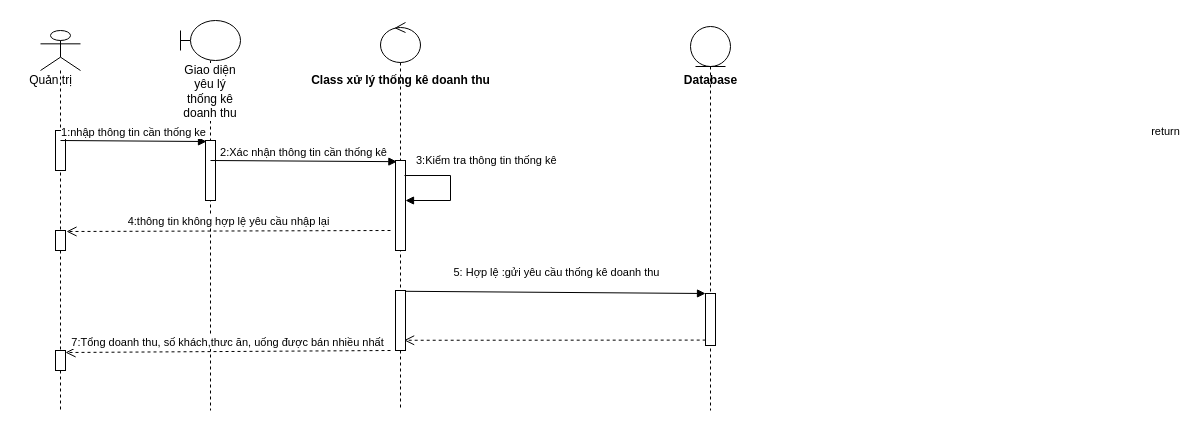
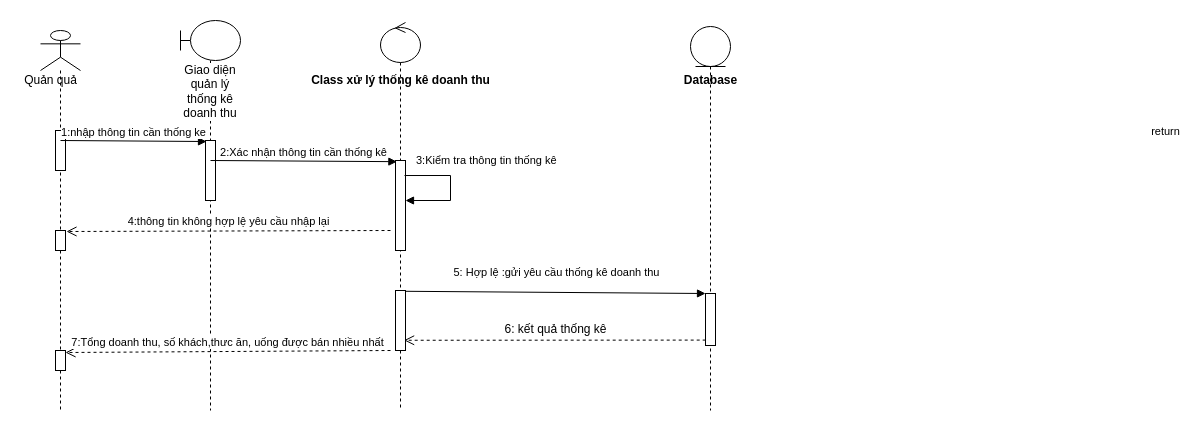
  <mxCell id="0" />
  <mxCell id="1" parent="0" />
  <mxCell id="2" value="" style="shape=umlLifeline;participant=umlActor;perimeter=lifelinePerimeter;whiteSpace=wrap;html=1;container=1;collapsible=0;recursiveResize=0;verticalAlign=top;spacingTop=36;labelBackgroundColor=#ffffff;outlineConnect=0;" parent="1" vertex="1"><mxGeometry x="40" y="30" width="40" height="380" as="geometry" /></mxCell>
- <mxCell id="3" value="Quản trị" style="text;html=1;align=center;verticalAlign=middle;resizable=0;points=[];;autosize=1;" parent="2" vertex="1"><mxGeometry x="-20" y="40" width="60" height="20" as="geometry" /></mxCell>
+ <mxCell id="3" value="Quản quả" style="text;html=1;align=center;verticalAlign=middle;resizable=0;points=[];;autosize=1;" parent="2" vertex="1"><mxGeometry x="-20" y="40" width="60" height="20" as="geometry" /></mxCell>
  <mxCell id="4" value="" style="html=1;points=[];perimeter=orthogonalPerimeter;" parent="2" vertex="1"><mxGeometry x="15" y="100" width="10" height="40" as="geometry" /></mxCell>
  <mxCell id="5" value="" style="html=1;points=[];perimeter=orthogonalPerimeter;" parent="2" vertex="1"><mxGeometry x="15" y="320" width="10" height="20" as="geometry" /></mxCell>
  <mxCell id="6" value="" style="html=1;points=[];perimeter=orthogonalPerimeter;" parent="2" vertex="1"><mxGeometry x="15" y="200" width="10" height="20" as="geometry" /></mxCell>
- <mxCell id="7" value="Giao diện yêu lý thống kê doanh thu" style="shape=umlLifeline;participant=umlBoundary;perimeter=lifelinePerimeter;whiteSpace=wrap;html=1;container=1;collapsible=0;recursiveResize=0;verticalAlign=top;spacingTop=36;labelBackgroundColor=#ffffff;outlineConnect=0;" parent="1" vertex="1"><mxGeometry x="180" y="20" width="60" height="390" as="geometry" /></mxCell>
+ <mxCell id="7" value="Giao diện quản lý thống kê doanh thu" style="shape=umlLifeline;participant=umlBoundary;perimeter=lifelinePerimeter;whiteSpace=wrap;html=1;container=1;collapsible=0;recursiveResize=0;verticalAlign=top;spacingTop=36;labelBackgroundColor=#ffffff;outlineConnect=0;" parent="1" vertex="1"><mxGeometry x="180" y="20" width="60" height="390" as="geometry" /></mxCell>
  <mxCell id="8" value="" style="html=1;points=[];perimeter=orthogonalPerimeter;" parent="7" vertex="1"><mxGeometry x="25" y="120" width="10" height="60" as="geometry" /></mxCell>
  <mxCell id="9" value="1:nhập thông tin cần thống ke" style="html=1;verticalAlign=bottom;endArrow=block;entryX=0.1;entryY=0.017;entryDx=0;entryDy=0;entryPerimeter=0;" parent="1" edge="1"><mxGeometry width="80" relative="1" as="geometry"><mxPoint x="60" y="140" as="sourcePoint" /><mxPoint x="206" y="141.02" as="targetPoint" /><Array as="points" /></mxGeometry></mxCell>
  <mxCell id="10" value="2:Xác nhận thông tin cần thống kê" style="html=1;verticalAlign=bottom;endArrow=block;entryX=0.14;entryY=0.013;entryDx=0;entryDy=0;entryPerimeter=0;" parent="1" edge="1" target="17"><mxGeometry width="80" relative="1" as="geometry"><mxPoint x="210" y="160" as="sourcePoint" /><mxPoint x="380" y="160" as="targetPoint" /></mxGeometry></mxCell>
  <mxCell id="11" value="4:thông tin không hợp lệ yêu cầu nhập lại" style="html=1;verticalAlign=bottom;endArrow=open;dashed=1;endSize=8;entryX=1.1;entryY=0.05;entryDx=0;entryDy=0;entryPerimeter=0;" parent="1" edge="1"><mxGeometry relative="1" as="geometry"><mxPoint x="390" y="230" as="sourcePoint" /><mxPoint x="66" y="231" as="targetPoint" /></mxGeometry></mxCell>
  <mxCell id="12" value="5: Hợp lệ :gửi yêu cầu thống kê doanh thu" style="html=1;verticalAlign=bottom;endArrow=block;exitX=0.78;exitY=0.013;exitDx=0;exitDy=0;exitPerimeter=0;" parent="1" edge="1" target="22" source="19"><mxGeometry x="0.01" y="11" width="80" relative="1" as="geometry"><mxPoint x="390" y="290" as="sourcePoint" /><mxPoint x="766" y="292" as="targetPoint" /><mxPoint as="offset" /></mxGeometry></mxCell>
  <mxCell id="13" value="return" style="html=1;verticalAlign=bottom;endArrow=open;dashed=1;endSize=8;entryX=0.59;entryY=0.819;entryDx=0;entryDy=0;entryPerimeter=0;exitX=0.02;exitY=0.896;exitDx=0;exitDy=0;exitPerimeter=0;" parent="1" target="16" edge="1" source="22"><mxGeometry x="-1" y="-502" relative="1" as="geometry"><mxPoint x="770" y="340" as="sourcePoint" /><mxPoint x="690" y="340" as="targetPoint" /><mxPoint x="460" y="302" as="offset" /></mxGeometry></mxCell>
+ <mxCell id="14" value="6: kết quả thống kê" style="text;html=1;align=center;verticalAlign=middle;resizable=0;points=[];;autosize=1;" parent="1" vertex="1"><mxGeometry x="495" y="319" width="120" height="20" as="geometry" /></mxCell>
  <mxCell id="15" value="7:Tổng doanh thu, số khách,thưc ăn, uống được bán nhiều nhất" style="html=1;verticalAlign=bottom;endArrow=open;dashed=1;endSize=8;entryX=1;entryY=0.1;entryDx=0;entryDy=0;entryPerimeter=0;" parent="1" target="5" edge="1"><mxGeometry relative="1" as="geometry"><mxPoint x="390" y="350" as="sourcePoint" /><mxPoint x="310" y="350" as="targetPoint" /></mxGeometry></mxCell>
  <mxCell id="16" value="" style="shape=umlLifeline;participant=umlControl;perimeter=lifelinePerimeter;whiteSpace=wrap;html=1;container=1;collapsible=0;recursiveResize=0;verticalAlign=top;spacingTop=36;labelBackgroundColor=#ffffff;outlineConnect=0;" vertex="1" parent="1"><mxGeometry x="380" y="22" width="40" height="388" as="geometry" /></mxCell>
  <mxCell id="17" value="" style="html=1;points=[];perimeter=orthogonalPerimeter;" parent="16" vertex="1"><mxGeometry x="15" y="138" width="10" height="90" as="geometry" /></mxCell>
  <mxCell id="18" value="3:Kiểm tra thông tin thống kê" style="edgeStyle=orthogonalEdgeStyle;html=1;align=left;spacingLeft=2;endArrow=block;rounded=0;exitX=0.9;exitY=0.167;exitDx=0;exitDy=0;exitPerimeter=0;" parent="16" source="17" target="17" edge="1"><mxGeometry x="-0.868" y="15" relative="1" as="geometry"><mxPoint x="105" y="118" as="sourcePoint" /><Array as="points"><mxPoint x="70" y="153" /><mxPoint x="70" y="178" /></Array><mxPoint as="offset" /></mxGeometry></mxCell>
  <mxCell id="19" value="" style="html=1;points=[];perimeter=orthogonalPerimeter;" parent="16" vertex="1"><mxGeometry x="15" y="268" width="10" height="60" as="geometry" /></mxCell>
  <mxCell id="20" value="&lt;b&gt;Class xử lý thống kê doanh thu&lt;/b&gt;" style="text;html=1;align=center;verticalAlign=middle;resizable=0;points=[];;autosize=1;" vertex="1" parent="1"><mxGeometry x="305" y="70" width="190" height="20" as="geometry" /></mxCell>
  <mxCell id="21" value="" style="shape=umlLifeline;participant=umlEntity;perimeter=lifelinePerimeter;whiteSpace=wrap;html=1;container=1;collapsible=0;recursiveResize=0;verticalAlign=top;spacingTop=36;labelBackgroundColor=#ffffff;outlineConnect=0;" vertex="1" parent="1"><mxGeometry x="690" y="26" width="40" height="384" as="geometry" /></mxCell>
  <mxCell id="22" value="" style="html=1;points=[];perimeter=orthogonalPerimeter;" parent="21" vertex="1"><mxGeometry x="15" y="267" width="10" height="52" as="geometry" /></mxCell>
  <mxCell id="23" value="&lt;b&gt;Database&lt;/b&gt;" style="text;html=1;align=center;verticalAlign=middle;resizable=0;points=[];;autosize=1;" vertex="1" parent="1"><mxGeometry x="675" y="70" width="70" height="20" as="geometry" /></mxCell>
